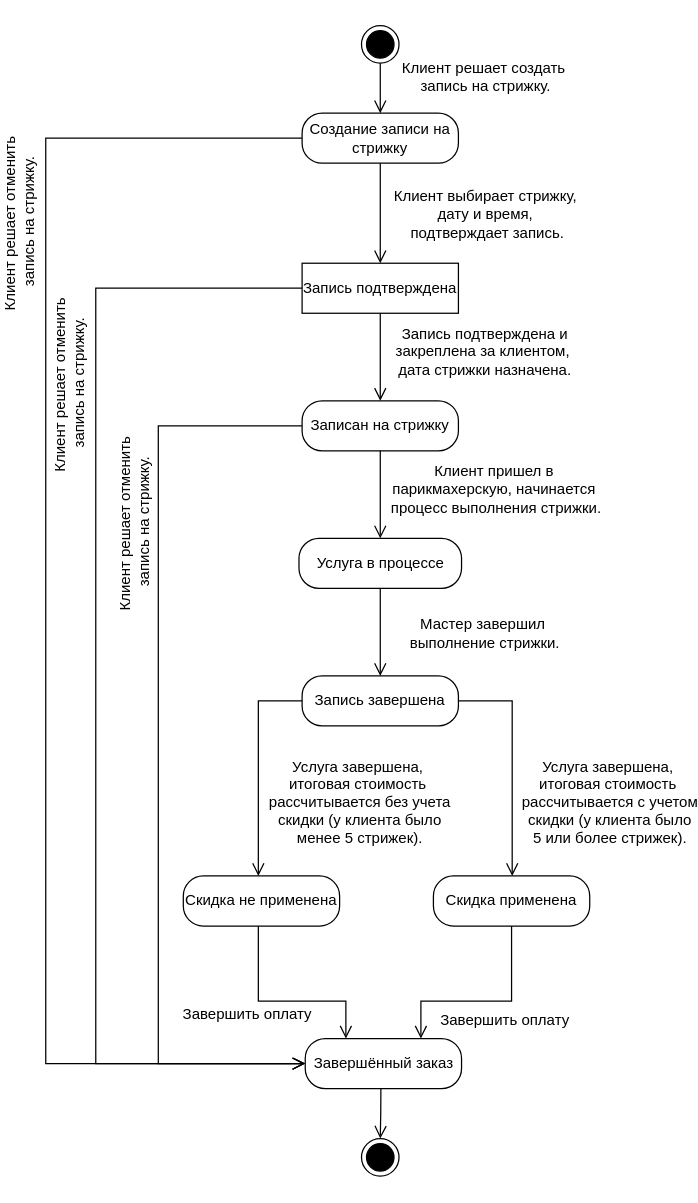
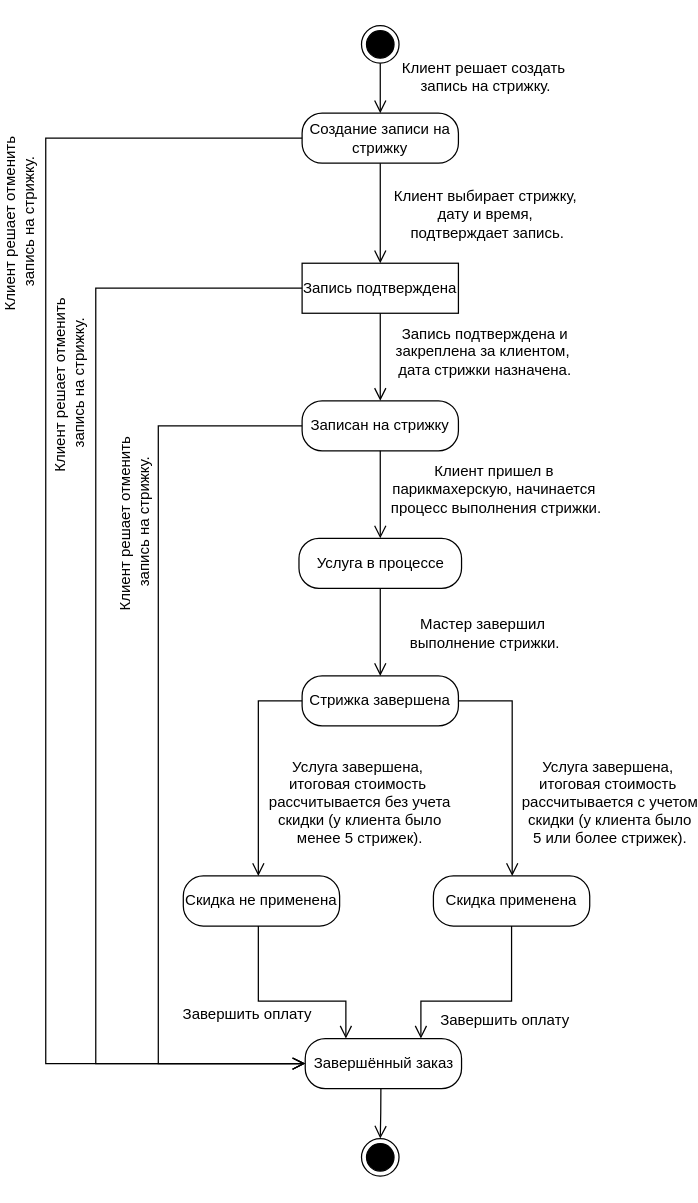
  <mxCell id="0" />
  <mxCell id="1" parent="0" />
  <mxCell id="2" value="" style="ellipse;html=1;shape=endState;fillColor=#000000;strokeColor=#000000;" vertex="1" parent="1"><mxGeometry x="272.5" y="20" width="30" height="30" as="geometry" /></mxCell>
  <mxCell id="3" value="Создание записи на стрижку" style="rounded=1;whiteSpace=wrap;html=1;arcSize=40;" vertex="1" parent="1"><mxGeometry x="225" y="90" width="125" height="40" as="geometry" /></mxCell>
  <mxCell id="4" value="" style="edgeStyle=orthogonalEdgeStyle;html=1;verticalAlign=bottom;endArrow=open;endSize=8;strokeColor=#000000;rounded=0;fontSize=12;curved=1;" edge="1" source="3" parent="1" target="7"><mxGeometry relative="1" as="geometry"><mxPoint x="285" y="260" as="targetPoint" /></mxGeometry></mxCell>
  <mxCell id="5" value="Клиент выбирает стрижку,&amp;nbsp;&lt;div&gt;дату и время,&amp;nbsp;&lt;/div&gt;&lt;div&gt;подтверждает запись.&lt;/div&gt;" style="edgeLabel;html=1;align=center;verticalAlign=middle;resizable=0;points=[];fontSize=12;labelBackgroundColor=none;" vertex="1" connectable="0" parent="4"><mxGeometry x="-0.26" y="1" relative="1" as="geometry"><mxPoint x="84" y="10" as="offset" /></mxGeometry></mxCell>
  <mxCell id="6" value="" style="edgeStyle=orthogonalEdgeStyle;html=1;verticalAlign=bottom;endArrow=open;endSize=8;strokeColor=#000000;rounded=0;fontSize=12;curved=1;exitX=0.5;exitY=1;exitDx=0;exitDy=0;entryX=0.5;entryY=0;entryDx=0;entryDy=0;" edge="1" parent="1" source="2" target="3"><mxGeometry relative="1" as="geometry"><mxPoint x="330" y="100" as="targetPoint" /><mxPoint x="330" y="40" as="sourcePoint" /></mxGeometry></mxCell>
  <mxCell id="7" value="Запись подтверждена" style="whiteSpace=wrap;html=1;arcSize=40;rounded=0;" vertex="1" parent="1"><mxGeometry x="225" y="210" width="125" height="40" as="geometry" /></mxCell>
  <mxCell id="8" value="Записан на стрижку" style="rounded=1;whiteSpace=wrap;html=1;arcSize=40;" vertex="1" parent="1"><mxGeometry x="225" y="320" width="125" height="40" as="geometry" /></mxCell>
  <mxCell id="9" value="Услуга в процессе" style="rounded=1;whiteSpace=wrap;html=1;arcSize=40;" vertex="1" parent="1"><mxGeometry x="222.5" y="430" width="130" height="40" as="geometry" /></mxCell>
- <mxCell id="10" value="Запись завершена" style="rounded=1;whiteSpace=wrap;html=1;arcSize=40;" vertex="1" parent="1"><mxGeometry x="225" y="540" width="125" height="40" as="geometry" /></mxCell>
+ <mxCell id="10" value="Стрижка завершена" style="rounded=1;whiteSpace=wrap;html=1;arcSize=40;" vertex="1" parent="1"><mxGeometry x="225" y="540" width="125" height="40" as="geometry" /></mxCell>
  <mxCell id="11" value="Скидка применена" style="rounded=1;whiteSpace=wrap;html=1;arcSize=40;" vertex="1" parent="1"><mxGeometry x="330" y="700" width="125" height="40" as="geometry" /></mxCell>
  <mxCell id="12" value="" style="edgeStyle=orthogonalEdgeStyle;html=1;verticalAlign=bottom;endArrow=open;endSize=8;strokeColor=#000000;rounded=0;fontSize=12;" edge="1" parent="1" source="3" target="26"><mxGeometry relative="1" as="geometry"><mxPoint x="132" y="210" as="targetPoint" /><mxPoint x="295" y="140" as="sourcePoint" /><Array as="points"><mxPoint x="20" y="110" /><mxPoint x="20" y="850" /></Array></mxGeometry></mxCell>
  <mxCell id="13" value="Клиент решает отменить&lt;div&gt;&amp;nbsp;запись на стрижку.&lt;/div&gt;" style="edgeLabel;html=1;align=center;verticalAlign=middle;resizable=0;points=[];fontSize=12;labelBackgroundColor=none;rotation=270;" vertex="1" connectable="0" parent="12"><mxGeometry x="-0.26" y="1" relative="1" as="geometry"><mxPoint x="-23" y="-151" as="offset" /></mxGeometry></mxCell>
  <mxCell id="14" value="" style="edgeStyle=orthogonalEdgeStyle;html=1;verticalAlign=bottom;endArrow=open;endSize=8;strokeColor=#000000;rounded=0;fontSize=12;" edge="1" parent="1" source="7" target="8"><mxGeometry relative="1" as="geometry"><mxPoint x="235" y="350" as="targetPoint" /><mxPoint x="235" y="120" as="sourcePoint" /><Array as="points"><mxPoint x="288" y="340" /><mxPoint x="288" y="340" /></Array></mxGeometry></mxCell>
  <mxCell id="15" value="Запись подтверждена&amp;nbsp;&lt;span style=&quot;background-color: transparent; color: light-dark(rgb(0, 0, 0), rgb(255, 255, 255));&quot;&gt;и&lt;/span&gt;&lt;div&gt;&lt;span style=&quot;background-color: transparent; color: light-dark(rgb(0, 0, 0), rgb(255, 255, 255));&quot;&gt;закреплена&amp;nbsp;&lt;/span&gt;&lt;span style=&quot;background-color: transparent; color: light-dark(rgb(0, 0, 0), rgb(255, 255, 255));&quot;&gt;за клиентом,&amp;nbsp;&lt;/span&gt;&lt;div&gt;&lt;div&gt;дата стрижки назначена.&lt;/div&gt;&lt;/div&gt;&lt;/div&gt;" style="edgeLabel;html=1;align=center;verticalAlign=middle;resizable=0;points=[];fontSize=12;labelBackgroundColor=none;" vertex="1" connectable="0" parent="14"><mxGeometry x="-0.26" y="1" relative="1" as="geometry"><mxPoint x="82" y="4" as="offset" /></mxGeometry></mxCell>
  <mxCell id="16" value="" style="edgeStyle=orthogonalEdgeStyle;html=1;verticalAlign=bottom;endArrow=open;endSize=8;strokeColor=#000000;rounded=0;fontSize=12;" edge="1" parent="1" source="8" target="9"><mxGeometry relative="1" as="geometry"><mxPoint x="410" y="430" as="targetPoint" /><mxPoint x="410" y="360" as="sourcePoint" /><Array as="points"><mxPoint x="288" y="390" /><mxPoint x="288" y="390" /></Array></mxGeometry></mxCell>
  <mxCell id="17" value="Клиент пришел в&amp;nbsp;&lt;div&gt;парикмахерскую,&amp;nbsp;&lt;span style=&quot;background-color: transparent; color: light-dark(rgb(0, 0, 0), rgb(255, 255, 255));&quot;&gt;начинается&amp;nbsp;&lt;/span&gt;&lt;div&gt;процесс выполнения стрижки.&lt;/div&gt;&lt;/div&gt;" style="edgeLabel;html=1;align=center;verticalAlign=middle;resizable=0;points=[];fontSize=12;labelBackgroundColor=none;" vertex="1" connectable="0" parent="16"><mxGeometry x="-0.26" y="1" relative="1" as="geometry"><mxPoint x="91" y="4" as="offset" /></mxGeometry></mxCell>
  <mxCell id="18" value="" style="edgeStyle=orthogonalEdgeStyle;html=1;verticalAlign=bottom;endArrow=open;endSize=8;strokeColor=#000000;rounded=0;fontSize=12;" edge="1" parent="1" source="9" target="10"><mxGeometry relative="1" as="geometry"><mxPoint x="320" y="540" as="targetPoint" /><mxPoint x="320" y="470" as="sourcePoint" /><Array as="points" /></mxGeometry></mxCell>
  <mxCell id="19" value="Мастер завершил&amp;nbsp;&lt;div&gt;выполнение стрижки.&lt;/div&gt;" style="edgeLabel;html=1;align=center;verticalAlign=middle;resizable=0;points=[];fontSize=12;labelBackgroundColor=none;" vertex="1" connectable="0" parent="18"><mxGeometry x="-0.26" y="1" relative="1" as="geometry"><mxPoint x="82" y="9" as="offset" /></mxGeometry></mxCell>
  <mxCell id="20" value="" style="edgeStyle=orthogonalEdgeStyle;html=1;verticalAlign=bottom;endArrow=open;endSize=8;strokeColor=#000000;rounded=0;fontSize=12;" edge="1" parent="1" source="10" target="32"><mxGeometry relative="1" as="geometry"><mxPoint x="287.5" y="660" as="targetPoint" /><mxPoint x="298" y="480" as="sourcePoint" /><Array as="points"><mxPoint x="190" y="560" /></Array></mxGeometry></mxCell>
  <mxCell id="21" value="Услуга завершена,&amp;nbsp;&lt;div&gt;итоговая стоимость&amp;nbsp;&lt;/div&gt;&lt;div&gt;рассчитывается без учета&lt;/div&gt;&lt;div&gt;&lt;span style=&quot;background-color: transparent; color: light-dark(rgb(0, 0, 0), rgb(255, 255, 255));&quot;&gt;скидки (у клиента было&lt;/span&gt;&lt;/div&gt;&lt;div&gt;&lt;span style=&quot;background-color: transparent; color: light-dark(rgb(0, 0, 0), rgb(255, 255, 255));&quot;&gt;менее 5 стрижек&lt;/span&gt;&lt;span style=&quot;background-color: transparent; color: light-dark(rgb(0, 0, 0), rgb(255, 255, 255));&quot;&gt;).&lt;/span&gt;&lt;/div&gt;" style="edgeLabel;html=1;align=center;verticalAlign=middle;resizable=0;points=[];fontSize=12;labelBackgroundColor=none;" vertex="1" connectable="0" parent="20"><mxGeometry x="-0.26" y="1" relative="1" as="geometry"><mxPoint x="79" y="50" as="offset" /></mxGeometry></mxCell>
  <mxCell id="22" value="" style="edgeStyle=orthogonalEdgeStyle;html=1;verticalAlign=bottom;endArrow=open;endSize=8;strokeColor=#000000;rounded=0;fontSize=12;" edge="1" parent="1" source="10" target="11"><mxGeometry relative="1" as="geometry"><mxPoint x="430" y="945" as="targetPoint" /><mxPoint x="320" y="690" as="sourcePoint" /><Array as="points"><mxPoint x="393" y="560" /></Array></mxGeometry></mxCell>
  <mxCell id="23" value="&lt;span style=&quot;color: rgba(0, 0, 0, 0); font-family: monospace; font-size: 0px; text-align: start;&quot;&gt;%3CmxGraphModel%3E%3Croot%3E%3CmxCell%20id%3D%220%22%2F%3E%3CmxCell%20id%3D%221%22%20parent%3D%220%22%2F%3E%3CmxCell%20id%3D%222%22%20value%3D%22%D0%A3%D1%81%D0%BB%D1%83%D0%B3%D0%B0%20%D0%B7%D0%B0%D0%B2%D0%B5%D1%80%D1%88%D0%B5%D0%BD%D0%B0%2C%26amp%3Bnbsp%3B%26lt%3Bdiv%26gt%3B%D0%B8%D1%82%D0%BE%D0%B3%D0%BE%D0%B2%D0%B0%D1%8F%20%D1%81%D1%82%D0%BE%D0%B8%D0%BC%D0%BE%D1%81%D1%82%D1%8C%26amp%3Bnbsp%3B%26lt%3B%2Fdiv%26gt%3B%26lt%3Bdiv%26gt%3B%D1%80%D0%B0%D1%81%D1%81%D1%87%D0%B8%D1%82%D1%8B%D0%B2%D0%B0%D0%B5%D1%82%D1%81%D1%8F%20%D0%B1%D0%B5%D0%B7%20%D1%83%D1%87%D0%B5%D1%82%D0%B0%26lt%3B%2Fdiv%26gt%3B%26lt%3Bdiv%26gt%3B%26lt%3Bspan%20style%3D%26quot%3Bbackground-color%3A%20transparent%3B%20color%3A%20light-dark(rgb(0%2C%200%2C%200)%2C%20rgb(255%2C%20255%2C%20255))%3B%26quot%3B%26gt%3B%D1%81%D0%BA%D0%B8%D0%B4%D0%BA%D0%B8%20(%D1%83%20%D0%BA%D0%BB%D0%B8%D0%B5%D0%BD%D1%82%D0%B0%20%D0%B1%D1%8B%D0%BB%D0%BE%26lt%3B%2Fspan%26gt%3B%26lt%3B%2Fdiv%26gt%3B%26lt%3Bdiv%26gt%3B%26lt%3Bspan%20style%3D%26quot%3Bbackground-color%3A%20transparent%3B%20color%3A%20light-dark(rgb(0%2C%200%2C%200)%2C%20rgb(255%2C%20255%2C%20255))%3B%26quot%3B%26gt%3B%D0%BC%D0%B5%D0%BD%D0%B5%D0%B5%205%20%D1%81%D1%82%D1%80%D0%B8%D0%B6%D0%B5%D0%BA%26lt%3B%2Fspan%26gt%3B%26lt%3Bspan%20style%3D%26quot%3Bbackground-color%3A%20transparent%3B%20color%3A%20light-dark(rgb(0%2C%200%2C%200)%2C%20rgb(255%2C%20255%2C%20255))%3B%26quot%3B%26gt%3B).%26lt%3B%2Fspan%26gt%3B%26lt%3B%2Fdiv%26gt%3B%22%20style%3D%22edgeLabel%3Bhtml%3D1%3Balign%3Dcenter%3BverticalAlign%3Dmiddle%3Bresizable%3D0%3Bpoints%3D%5B%5D%3BfontSize%3D12%3BlabelBackgroundColor%3Dnone%3B%22%20vertex%3D%221%22%20connectable%3D%220%22%20parent%3D%221%22%3E%3CmxGeometry%20x%3D%22200%22%20y%3D%22720%22%20as%3D%22geometry%22%2F%3E%3C%2FmxCell%3E%3C%2Froot%3E%3C%2FmxGraphModel%3E&lt;/span&gt;" style="edgeLabel;html=1;align=center;verticalAlign=middle;resizable=0;points=[];fontSize=12;labelBackgroundColor=none;" vertex="1" connectable="0" parent="22"><mxGeometry x="-0.26" y="1" relative="1" as="geometry"><mxPoint x="76" y="55" as="offset" /></mxGeometry></mxCell>
  <mxCell id="24" value="" style="ellipse;html=1;shape=endState;fillColor=#000000;strokeColor=#000000;" vertex="1" parent="1"><mxGeometry x="272.5" y="910" width="30" height="30" as="geometry" /></mxCell>
  <mxCell id="25" value="" style="edgeStyle=orthogonalEdgeStyle;html=1;verticalAlign=bottom;endArrow=open;endSize=8;strokeColor=#000000;rounded=0;fontSize=12;curved=1;" edge="1" parent="1" source="26" target="24"><mxGeometry relative="1" as="geometry"><mxPoint x="298" y="100" as="targetPoint" /><mxPoint x="287.5" y="870" as="sourcePoint" /><Array as="points"><mxPoint x="288" y="890" /><mxPoint x="288" y="890" /></Array></mxGeometry></mxCell>
  <mxCell id="26" value="Завершённый заказ" style="rounded=1;whiteSpace=wrap;html=1;arcSize=40;" vertex="1" parent="1"><mxGeometry x="227.5" y="830" width="125" height="40" as="geometry" /></mxCell>
  <mxCell id="27" value="Клиент решает создать&lt;div&gt;&amp;nbsp;запись на стрижку.&lt;/div&gt;" style="edgeLabel;html=1;align=center;verticalAlign=middle;resizable=0;points=[];fontSize=12;labelBackgroundColor=none;rotation=0;" vertex="1" connectable="0" parent="1"><mxGeometry x="369.997" y="60" as="geometry" /></mxCell>
  <mxCell id="28" value="" style="edgeStyle=orthogonalEdgeStyle;html=1;verticalAlign=bottom;endArrow=open;endSize=8;strokeColor=#000000;rounded=0;fontSize=12;" edge="1" parent="1" source="7" target="26"><mxGeometry relative="1" as="geometry"><mxPoint x="235" y="860" as="targetPoint" /><mxPoint x="235" y="120" as="sourcePoint" /><Array as="points"><mxPoint x="60" y="230" /><mxPoint x="60" y="850" /></Array></mxGeometry></mxCell>
  <mxCell id="29" value="Клиент решает отменить&lt;div&gt;&amp;nbsp;запись на стрижку.&lt;/div&gt;" style="edgeLabel;html=1;align=center;verticalAlign=middle;resizable=0;points=[];fontSize=12;labelBackgroundColor=none;rotation=-90;" vertex="1" connectable="0" parent="28"><mxGeometry x="-0.26" y="1" relative="1" as="geometry"><mxPoint x="-23" y="-108" as="offset" /></mxGeometry></mxCell>
  <mxCell id="30" value="" style="edgeStyle=orthogonalEdgeStyle;html=1;verticalAlign=bottom;endArrow=open;endSize=8;strokeColor=#000000;rounded=0;fontSize=12;" edge="1" parent="1" source="8" target="26"><mxGeometry relative="1" as="geometry"><mxPoint x="235" y="860" as="targetPoint" /><mxPoint x="235" y="240" as="sourcePoint" /><Array as="points"><mxPoint x="110" y="340" /><mxPoint x="110" y="850" /></Array></mxGeometry></mxCell>
  <mxCell id="31" value="Клиент решает отменить&lt;div&gt;&amp;nbsp;запись на стрижку.&lt;/div&gt;" style="edgeLabel;html=1;align=center;verticalAlign=middle;resizable=0;points=[];fontSize=12;labelBackgroundColor=none;rotation=-90;" vertex="1" connectable="0" parent="30"><mxGeometry x="-0.26" y="1" relative="1" as="geometry"><mxPoint x="-21" y="-80" as="offset" /></mxGeometry></mxCell>
  <mxCell id="32" value="Скидка не применена" style="rounded=1;whiteSpace=wrap;html=1;arcSize=40;" vertex="1" parent="1"><mxGeometry x="130" y="700" width="125" height="40" as="geometry" /></mxCell>
  <mxCell id="33" value="" style="edgeStyle=orthogonalEdgeStyle;html=1;verticalAlign=bottom;endArrow=open;endSize=8;strokeColor=#000000;rounded=0;fontSize=12;" edge="1" parent="1" source="11" target="26"><mxGeometry relative="1" as="geometry"><mxPoint x="473" y="720" as="targetPoint" /><mxPoint x="360" y="690" as="sourcePoint" /><Array as="points"><mxPoint x="393" y="800" /><mxPoint x="320" y="800" /></Array></mxGeometry></mxCell>
  <mxCell id="34" value="" style="edgeStyle=orthogonalEdgeStyle;html=1;verticalAlign=bottom;endArrow=open;endSize=8;strokeColor=#000000;rounded=0;fontSize=12;" edge="1" parent="1" source="32" target="26"><mxGeometry relative="1" as="geometry"><mxPoint x="330" y="840" as="targetPoint" /><mxPoint x="410" y="750" as="sourcePoint" /><Array as="points"><mxPoint x="190" y="800" /><mxPoint x="260" y="800" /></Array></mxGeometry></mxCell>
  <mxCell id="35" value="Завершить оплату" style="edgeLabel;html=1;align=center;verticalAlign=middle;resizable=0;points=[];fontSize=12;" vertex="1" connectable="0" parent="34"><mxGeometry x="-0.458" y="4" relative="1" as="geometry"><mxPoint x="-14" y="27" as="offset" /></mxGeometry></mxCell>
  <mxCell id="36" value="Услуга завершена,&amp;nbsp;&lt;div&gt;итоговая стоимость&amp;nbsp;&lt;/div&gt;&lt;div&gt;рассчитывается с учетом&lt;/div&gt;&lt;div&gt;&lt;span style=&quot;background-color: transparent; color: light-dark(rgb(0, 0, 0), rgb(255, 255, 255));&quot;&gt;скидки (у клиента было&lt;/span&gt;&lt;/div&gt;&lt;div&gt;&lt;span style=&quot;background-color: transparent; color: light-dark(rgb(0, 0, 0), rgb(255, 255, 255));&quot;&gt;5 или более стрижек&lt;/span&gt;&lt;span style=&quot;background-color: transparent; color: light-dark(rgb(0, 0, 0), rgb(255, 255, 255));&quot;&gt;).&lt;/span&gt;&lt;/div&gt;" style="edgeLabel;html=1;align=center;verticalAlign=middle;resizable=0;points=[];fontSize=12;labelBackgroundColor=none;" vertex="1" connectable="0" parent="1"><mxGeometry x="470" y="640" as="geometry" /></mxCell>
  <mxCell id="37" value="Завершить оплату" style="edgeLabel;html=1;align=center;verticalAlign=middle;resizable=0;points=[];fontSize=12;" vertex="1" connectable="0" parent="1"><mxGeometry x="240" y="819.998" as="geometry"><mxPoint x="146" y="-4" as="offset" /></mxGeometry></mxCell>
